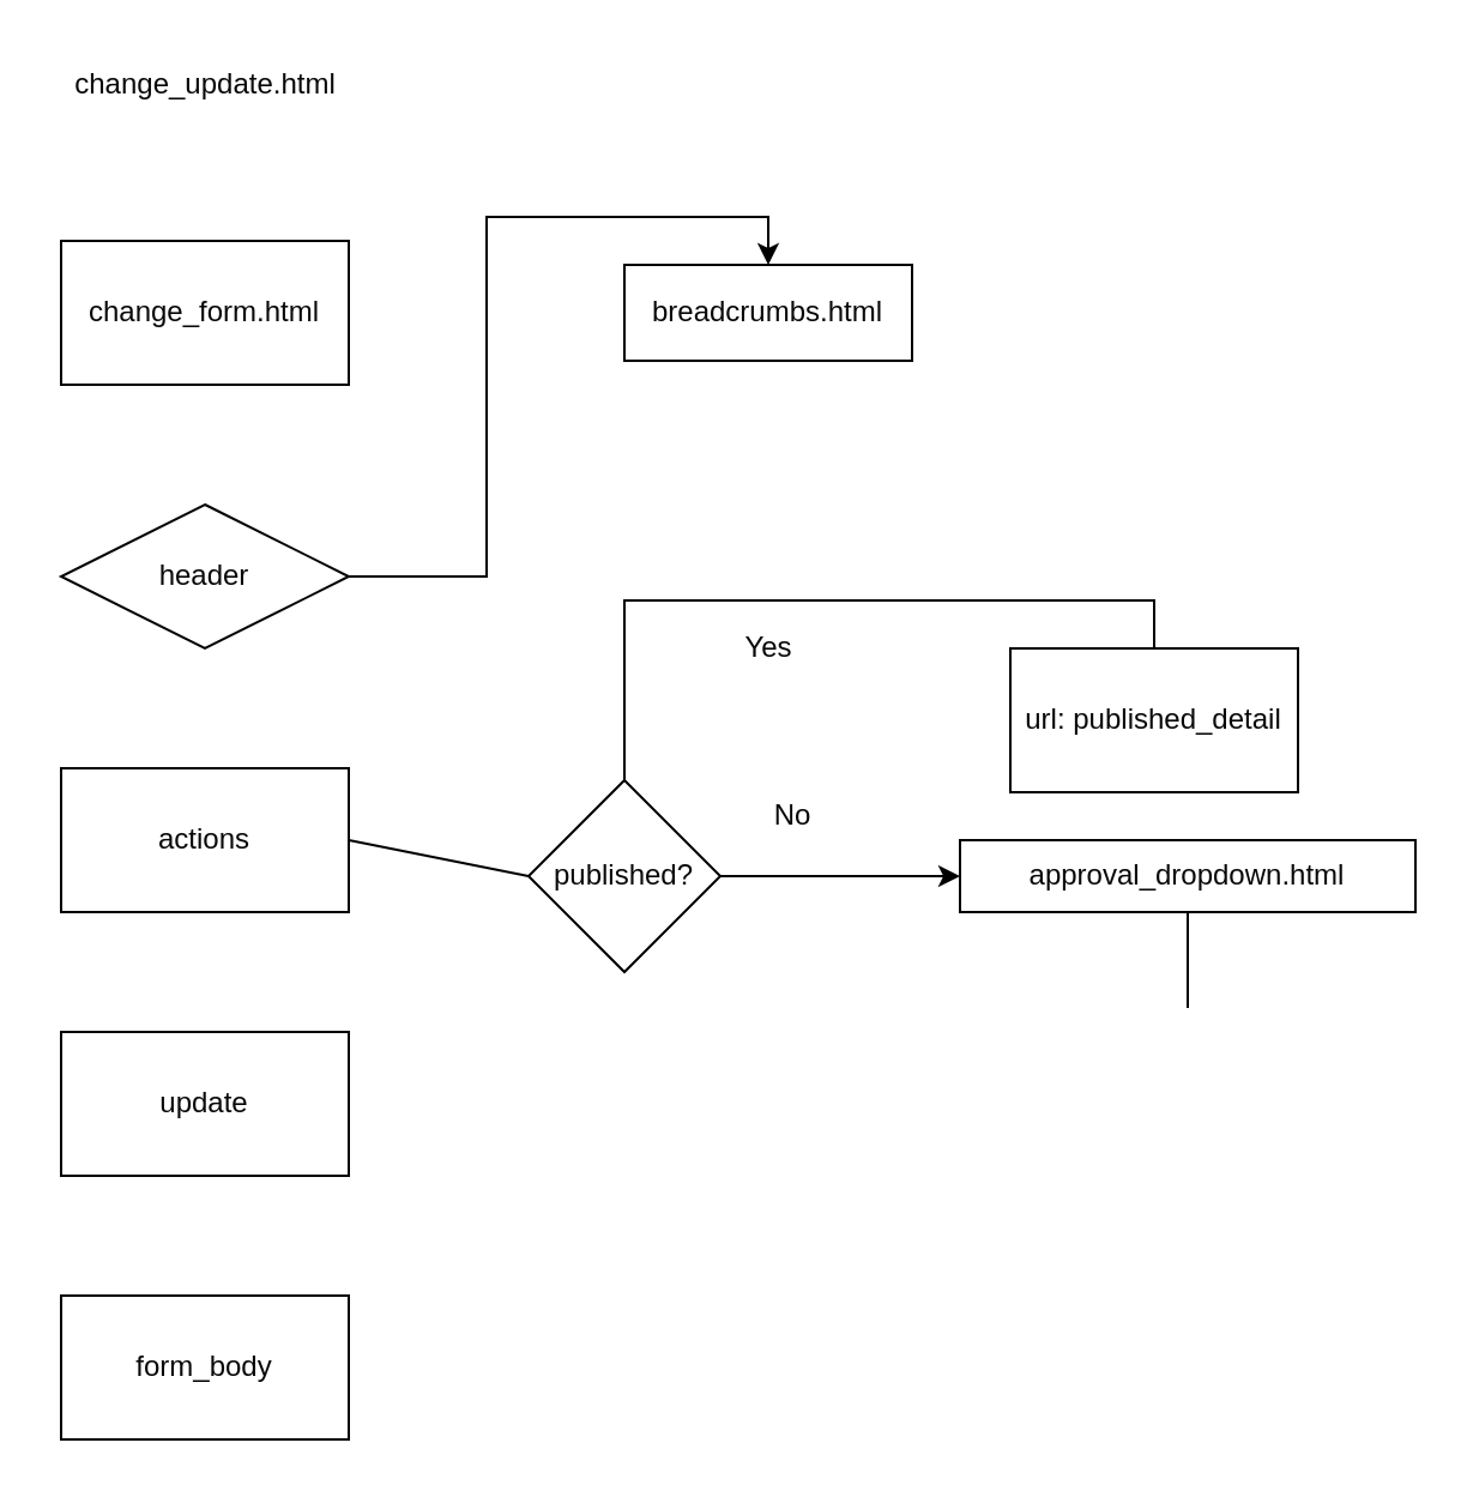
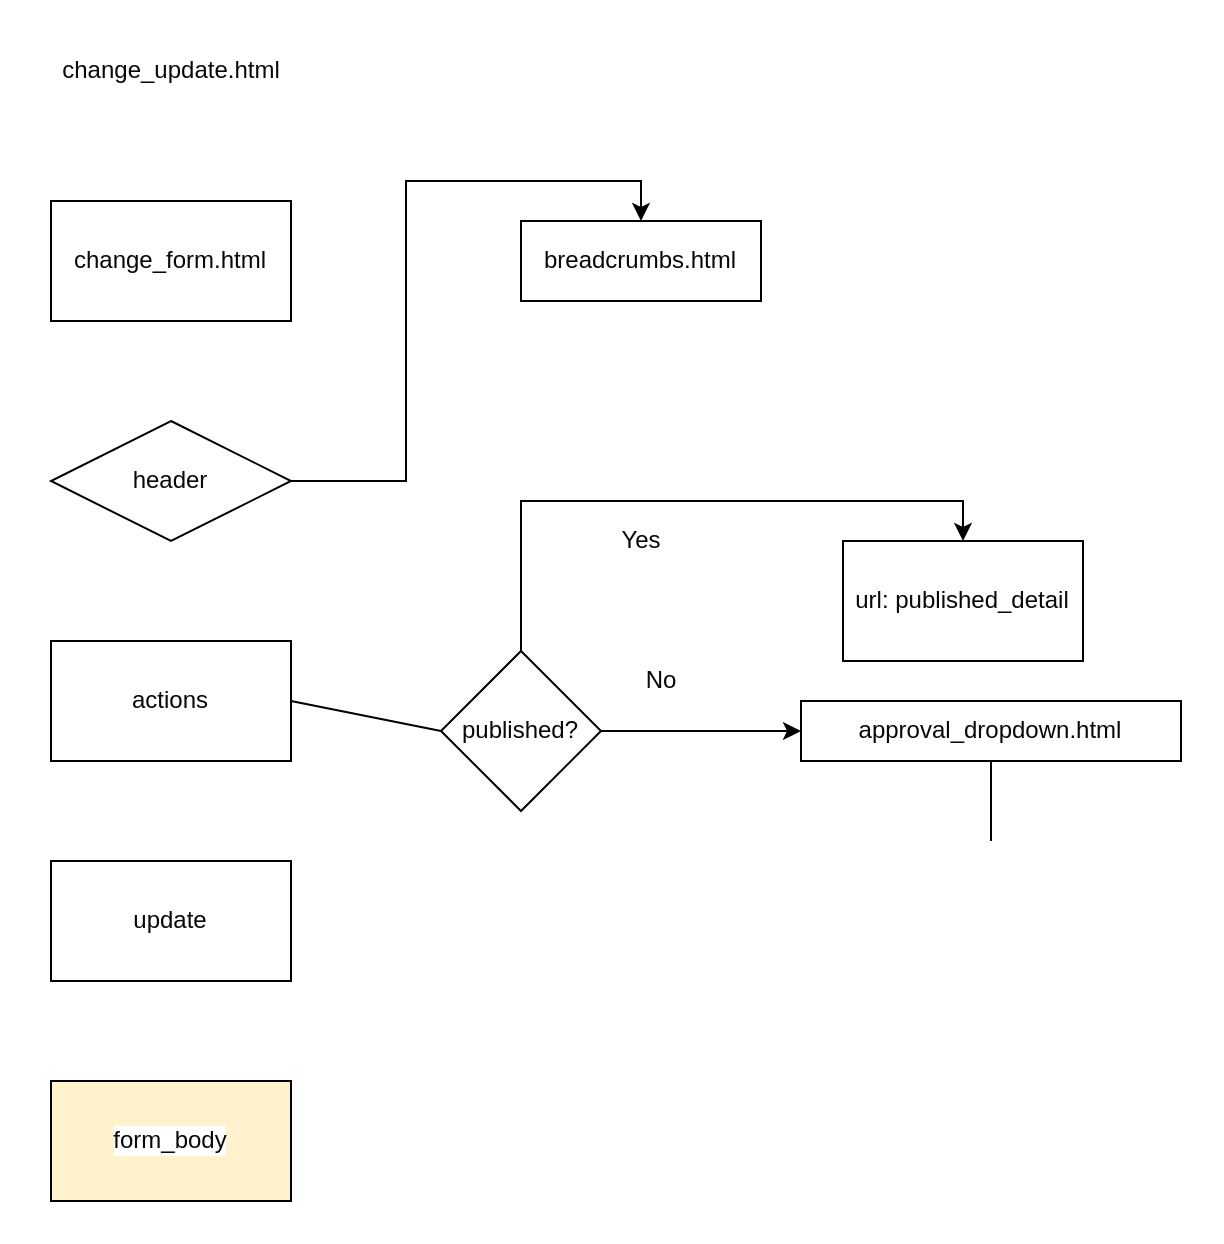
  <mxCell id="0" />
  <mxCell id="1" parent="0" />
  <mxCell id="2" value="change_form.html" style="rounded=0;whiteSpace=wrap;html=1;labelBackgroundColor=#ffffff;labelBorderColor=none;fontColor=#080808;" vertex="1" parent="1"><mxGeometry x="25" y="100" width="120" height="60" as="geometry" /></mxCell>
  <mxCell id="3" value="change_update.html" style="text;html=1;align=center;verticalAlign=middle;resizable=0;points=[];autosize=1;strokeColor=none;fillColor=none;fontColor=#080808;" vertex="1" parent="1"><mxGeometry x="20" y="20" width="130" height="30" as="geometry" /></mxCell>
  <mxCell id="4" style="edgeStyle=orthogonalEdgeStyle;rounded=0;orthogonalLoop=1;jettySize=auto;html=1;exitX=1;exitY=0.5;exitDx=0;exitDy=0;entryX=0.5;entryY=0;entryDx=0;entryDy=0;fontColor=#080808;" edge="1" parent="1" source="5" target="9"><mxGeometry relative="1" as="geometry" /></mxCell>
  <mxCell id="5" value="header" style="rhombus;whiteSpace=wrap;html=1;labelBackgroundColor=#ffffff;labelBorderColor=none;fontColor=#080808;" vertex="1" parent="1"><mxGeometry x="25" y="210" width="120" height="60" as="geometry" /></mxCell>
  <mxCell id="6" value="actions" style="rounded=0;whiteSpace=wrap;html=1;labelBackgroundColor=#ffffff;labelBorderColor=none;fontColor=#080808;" vertex="1" parent="1"><mxGeometry x="25" y="320" width="120" height="60" as="geometry" /></mxCell>
  <mxCell id="7" value="update" style="rounded=0;whiteSpace=wrap;html=1;labelBackgroundColor=#ffffff;labelBorderColor=none;fontColor=#080808;" vertex="1" parent="1"><mxGeometry x="25" y="430" width="120" height="60" as="geometry" /></mxCell>
- <mxCell id="8" value="form_body" style="rounded=0;whiteSpace=wrap;html=1;labelBackgroundColor=#ffffff;labelBorderColor=none;fontColor=#080808;" vertex="1" parent="1"><mxGeometry x="25" y="540" width="120" height="60" as="geometry" /></mxCell>
+ <mxCell id="8" value="form_body" style="rounded=0;whiteSpace=wrap;html=1;labelBackgroundColor=#ffffff;labelBorderColor=none;fontColor=#080808;fillColor=#fff2cc;" vertex="1" parent="1"><mxGeometry x="25" y="540" width="120" height="60" as="geometry" /></mxCell>
  <mxCell id="9" value="breadcrumbs.html" style="rounded=0;whiteSpace=wrap;html=1;labelBackgroundColor=#ffffff;labelBorderColor=none;fontColor=#080808;" vertex="1" parent="1"><mxGeometry x="260" y="110" width="120" height="40" as="geometry" /></mxCell>
  <mxCell id="10" style="edgeStyle=orthogonalEdgeStyle;rounded=0;orthogonalLoop=1;jettySize=auto;html=1;exitX=1;exitY=0.5;exitDx=0;exitDy=0;fontColor=#080808;entryX=0;entryY=0.5;entryDx=0;entryDy=0;" edge="1" parent="1" source="12" target="17"><mxGeometry relative="1" as="geometry"><mxPoint x="400" y="350" as="targetPoint" /></mxGeometry></mxCell>
- <mxCell id="11" style="edgeStyle=orthogonalEdgeStyle;rounded=0;orthogonalLoop=1;jettySize=auto;html=1;exitX=0.5;exitY=0;exitDx=0;exitDy=0;fontColor=#080808;entryX=0.5;entryY=0;entryDx=0;entryDy=0;endArrow=none;" edge="1" parent="1" source="12" target="16"><mxGeometry relative="1" as="geometry"><mxPoint x="420" y="310" as="targetPoint" /></mxGeometry></mxCell>
+ <mxCell id="11" style="edgeStyle=orthogonalEdgeStyle;rounded=0;orthogonalLoop=1;jettySize=auto;html=1;exitX=0.5;exitY=0;exitDx=0;exitDy=0;fontColor=#080808;entryX=0.5;entryY=0;entryDx=0;entryDy=0;" edge="1" parent="1" source="12" target="16"><mxGeometry relative="1" as="geometry"><mxPoint x="420" y="310" as="targetPoint" /></mxGeometry></mxCell>
  <mxCell id="12" value="published?" style="rhombus;whiteSpace=wrap;html=1;labelBackgroundColor=#ffffff;labelBorderColor=none;fontColor=#080808;" vertex="1" parent="1"><mxGeometry x="220" y="325" width="80" height="80" as="geometry" /></mxCell>
  <mxCell id="13" value="Yes" style="text;html=1;align=center;verticalAlign=middle;resizable=0;points=[];autosize=1;strokeColor=none;fillColor=none;fontColor=#080808;" vertex="1" parent="1"><mxGeometry x="300" y="255" width="40" height="30" as="geometry" /></mxCell>
  <mxCell id="14" value="No" style="text;html=1;align=center;verticalAlign=middle;resizable=0;points=[];autosize=1;strokeColor=none;fillColor=none;fontColor=#080808;" vertex="1" parent="1"><mxGeometry x="310" y="325" width="40" height="30" as="geometry" /></mxCell>
  <mxCell id="15" value="" style="endArrow=none;html=1;rounded=0;fontColor=#080808;exitX=1;exitY=0.5;exitDx=0;exitDy=0;entryX=0;entryY=0.5;entryDx=0;entryDy=0;" edge="1" parent="1" source="6" target="12"><mxGeometry width="50" height="50" relative="1" as="geometry"><mxPoint x="120" y="340" as="sourcePoint" /><mxPoint x="170" y="290" as="targetPoint" /></mxGeometry></mxCell>
  <mxCell id="16" value="url: published_detail" style="rounded=0;whiteSpace=wrap;html=1;labelBackgroundColor=#ffffff;labelBorderColor=none;fontColor=#080808;" vertex="1" parent="1"><mxGeometry x="421" y="270" width="120" height="60" as="geometry" /></mxCell>
  <mxCell id="17" value="approval_dropdown.html" style="rounded=0;whiteSpace=wrap;html=1;labelBackgroundColor=#ffffff;labelBorderColor=none;fontColor=#080808;" vertex="1" parent="1"><mxGeometry x="400" y="350" width="190" height="30" as="geometry" /></mxCell>
  <mxCell id="18" value="" style="endArrow=none;html=1;rounded=0;fontColor=#080808;entryX=0.5;entryY=1;entryDx=0;entryDy=0;" edge="1" parent="1" target="17"><mxGeometry width="50" height="50" relative="1" as="geometry"><mxPoint x="495" y="420" as="sourcePoint" /><mxPoint x="170" y="290" as="targetPoint" /></mxGeometry></mxCell>
